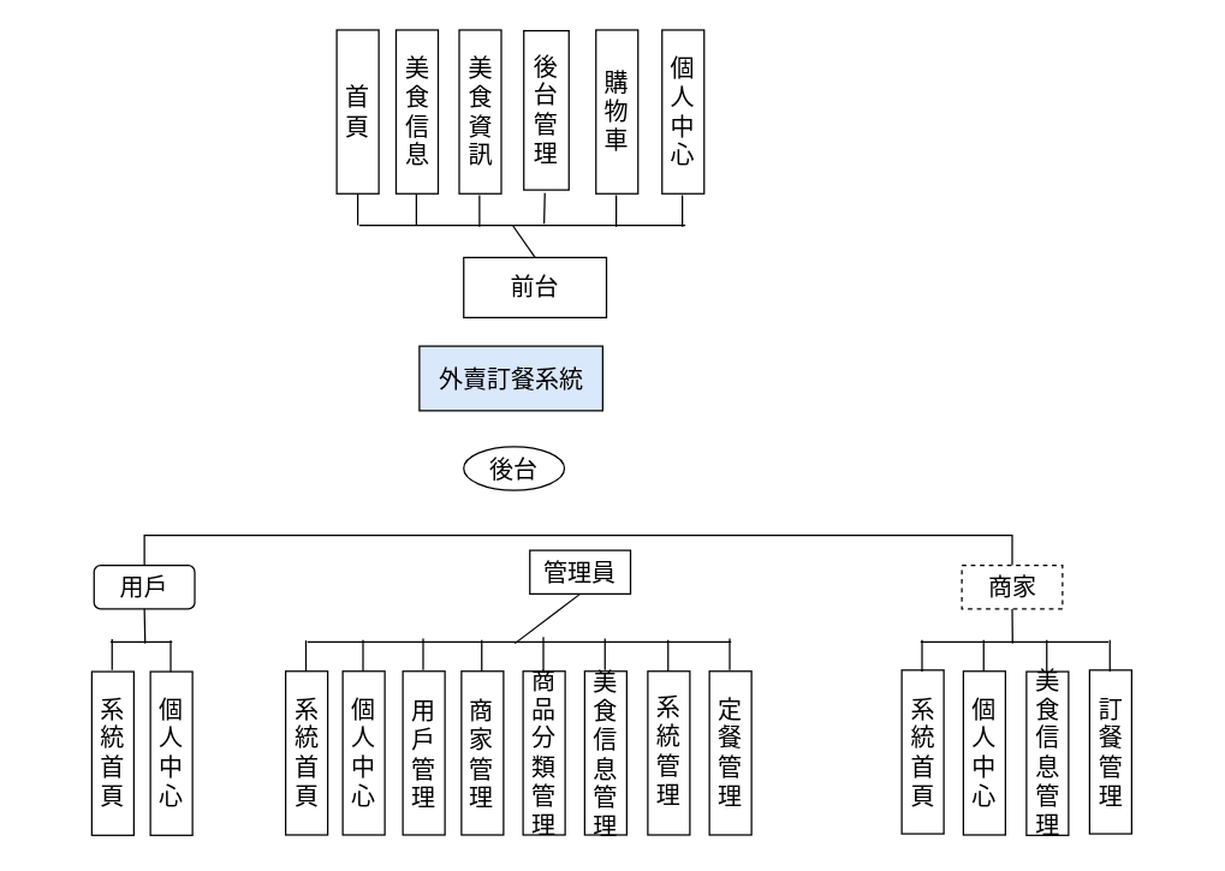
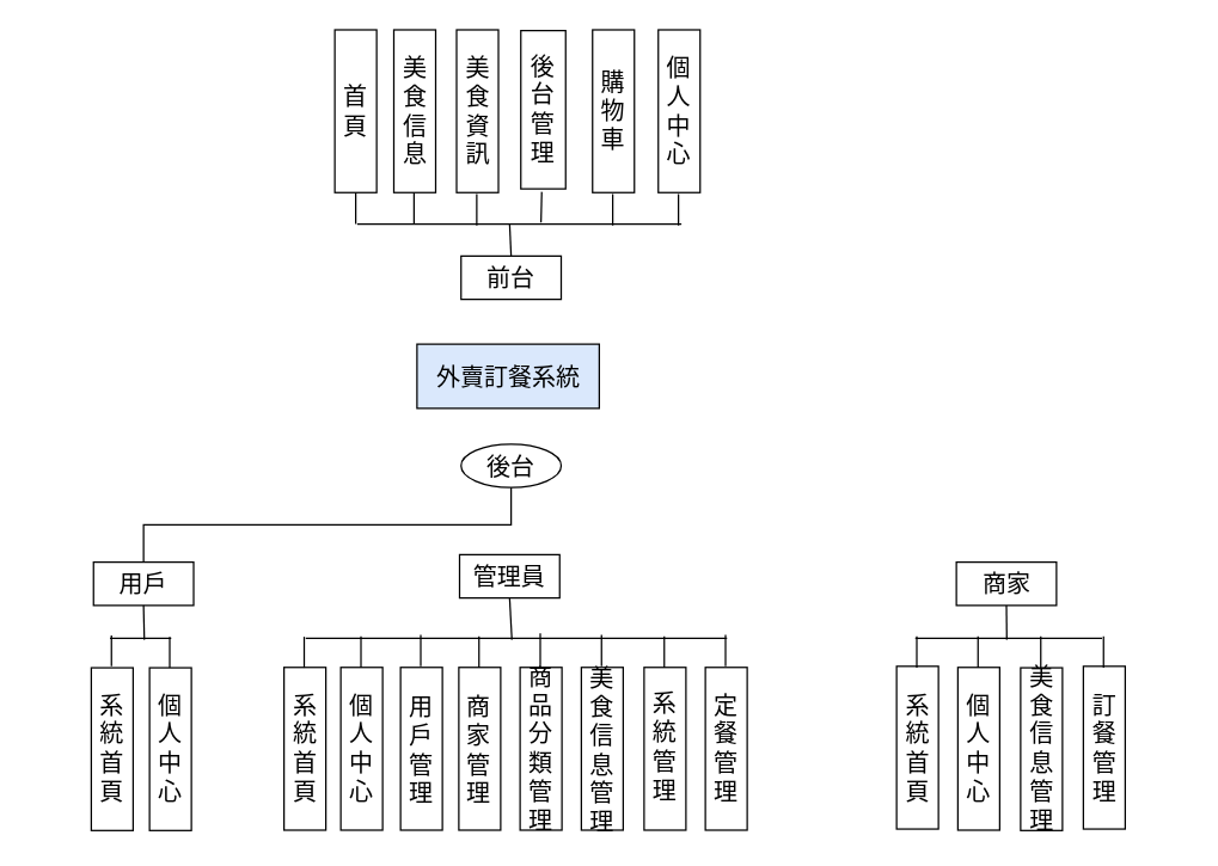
  <mxCell id="0" />
  <mxCell id="1" parent="0" />
  <mxCell id="2" value="" style="rounded=0;whiteSpace=wrap;html=1;fontSize=16;rotation=90;" parent="1" vertex="1"><mxGeometry x="183" y="60" width="109" height="28" as="geometry" /></mxCell>
  <mxCell id="3" value="首&lt;br&gt;頁" style="text;strokeColor=none;fillColor=none;html=1;align=center;verticalAlign=middle;whiteSpace=wrap;rounded=0;fontSize=16;" parent="1" vertex="1"><mxGeometry x="228" y="52.5" width="19" height="43" as="geometry" /></mxCell>
  <mxCell id="4" value="" style="rounded=0;whiteSpace=wrap;html=1;fontSize=16;rotation=90;" parent="1" vertex="1"><mxGeometry x="222.5" y="60" width="109" height="28" as="geometry" /></mxCell>
  <mxCell id="5" value="" style="rounded=0;whiteSpace=wrap;html=1;fontSize=16;rotation=90;" parent="1" vertex="1"><mxGeometry x="264.5" y="60" width="109" height="28" as="geometry" /></mxCell>
  <mxCell id="6" value="後&lt;br style=&quot;border-color: var(--border-color);&quot;&gt;台&lt;br style=&quot;border-color: var(--border-color);&quot;&gt;管&lt;br style=&quot;border-color: var(--border-color);&quot;&gt;理" style="rounded=0;whiteSpace=wrap;html=1;fontSize=16;rotation=0;" parent="1" vertex="1"><mxGeometry x="348" y="20" width="30" height="106" as="geometry" /></mxCell>
  <mxCell id="7" value="" style="rounded=0;whiteSpace=wrap;html=1;fontSize=16;rotation=90;" parent="1" vertex="1"><mxGeometry x="355.5" y="60" width="109" height="28" as="geometry" /></mxCell>
  <mxCell id="8" value="美&lt;br&gt;食&lt;br&gt;信&lt;br&gt;息" style="text;strokeColor=none;fillColor=none;html=1;align=center;verticalAlign=middle;whiteSpace=wrap;rounded=0;fontSize=16;" parent="1" vertex="1"><mxGeometry x="263.5" y="35.5" width="27" height="77" as="geometry" /></mxCell>
  <mxCell id="9" value="美&lt;br&gt;食&lt;br&gt;資&lt;br&gt;訊" style="text;strokeColor=none;fillColor=none;html=1;align=center;verticalAlign=middle;whiteSpace=wrap;rounded=0;fontSize=16;" parent="1" vertex="1"><mxGeometry x="307.5" y="35.5" width="23" height="77" as="geometry" /></mxCell>
  <mxCell id="10" value="購&lt;br&gt;物&lt;br&gt;車" style="text;strokeColor=none;fillColor=none;html=1;align=center;verticalAlign=middle;whiteSpace=wrap;rounded=0;fontSize=16;" parent="1" vertex="1"><mxGeometry x="394" y="45" width="32" height="58" as="geometry" /></mxCell>
  <mxCell id="11" value="" style="rounded=0;whiteSpace=wrap;html=1;fontSize=16;rotation=90;" parent="1" vertex="1"><mxGeometry x="399.5" y="60" width="109" height="28" as="geometry" /></mxCell>
  <mxCell id="12" value="個&lt;br&gt;人&lt;br&gt;中&lt;br&gt;心" style="text;strokeColor=none;fillColor=none;html=1;align=center;verticalAlign=middle;whiteSpace=wrap;rounded=0;fontSize=16;" parent="1" vertex="1"><mxGeometry x="441" y="36" width="26" height="76" as="geometry" /></mxCell>
- <mxCell id="13" value="前台" style="rounded=0;whiteSpace=wrap;html=1;fontSize=16;" parent="1" vertex="1"><mxGeometry x="308" y="171" width="95" height="40" as="geometry" /></mxCell>
+ <mxCell id="13" value="前台" style="rounded=0;whiteSpace=wrap;html=1;fontSize=16;" parent="1" vertex="1"><mxGeometry x="308" y="171" width="67" height="29" as="geometry" /></mxCell>
  <mxCell id="14" value="" style="endArrow=none;html=1;rounded=0;fontSize=12;startSize=8;endSize=8;curved=1;entryX=1;entryY=0.5;entryDx=0;entryDy=0;" parent="1" target="2" edge="1"><mxGeometry width="50" height="50" relative="1" as="geometry"><mxPoint x="237.5" y="149.5" as="sourcePoint" /><mxPoint x="440.5" y="185.5" as="targetPoint" /></mxGeometry></mxCell>
  <mxCell id="15" value="" style="endArrow=none;html=1;rounded=0;fontSize=12;startSize=8;endSize=8;curved=1;entryX=1;entryY=0.5;entryDx=0;entryDy=0;" parent="1" edge="1"><mxGeometry width="50" height="50" relative="1" as="geometry"><mxPoint x="276.5" y="149.5" as="sourcePoint" /><mxPoint x="276.5" y="128.5" as="targetPoint" /></mxGeometry></mxCell>
  <mxCell id="16" value="" style="endArrow=none;html=1;rounded=0;fontSize=12;startSize=8;endSize=8;curved=1;entryX=1;entryY=0.5;entryDx=0;entryDy=0;" parent="1" edge="1"><mxGeometry width="50" height="50" relative="1" as="geometry"><mxPoint x="409.5" y="150.5" as="sourcePoint" /><mxPoint x="409.5" y="129.5" as="targetPoint" /></mxGeometry></mxCell>
  <mxCell id="17" value="" style="endArrow=none;html=1;rounded=0;fontSize=12;startSize=8;endSize=8;curved=1;" parent="1" edge="1"><mxGeometry width="50" height="50" relative="1" as="geometry"><mxPoint x="361.5" y="148.5" as="sourcePoint" /><mxPoint x="362" y="128" as="targetPoint" /></mxGeometry></mxCell>
  <mxCell id="18" value="" style="endArrow=none;html=1;rounded=0;fontSize=12;startSize=8;endSize=8;curved=1;entryX=1;entryY=0.5;entryDx=0;entryDy=0;" parent="1" edge="1"><mxGeometry width="50" height="50" relative="1" as="geometry"><mxPoint x="318.5" y="150.5" as="sourcePoint" /><mxPoint x="318.5" y="129.5" as="targetPoint" /></mxGeometry></mxCell>
  <mxCell id="19" value="" style="endArrow=none;html=1;rounded=0;fontSize=12;startSize=8;endSize=8;curved=1;" parent="1" edge="1"><mxGeometry width="50" height="50" relative="1" as="geometry"><mxPoint x="453.5" y="150.5" as="sourcePoint" /><mxPoint x="453.5" y="129.5" as="targetPoint" /></mxGeometry></mxCell>
  <mxCell id="20" value="" style="endArrow=none;html=1;rounded=0;fontSize=12;startSize=8;endSize=8;curved=1;" parent="1" edge="1"><mxGeometry width="50" height="50" relative="1" as="geometry"><mxPoint x="238.5" y="149.5" as="sourcePoint" /><mxPoint x="455.5" y="149.5" as="targetPoint" /></mxGeometry></mxCell>
  <mxCell id="21" value="" style="endArrow=none;html=1;rounded=0;fontSize=12;startSize=8;endSize=8;curved=1;exitX=0.5;exitY=0;exitDx=0;exitDy=0;" parent="1" source="13" edge="1"><mxGeometry width="50" height="50" relative="1" as="geometry"><mxPoint x="390.5" y="235.5" as="sourcePoint" /><mxPoint x="340.5" y="149.5" as="targetPoint" /></mxGeometry></mxCell>
  <mxCell id="22" value="外賣訂餐系統" style="rounded=0;whiteSpace=wrap;html=1;fontSize=16;fillColor=#dae8fc;" parent="1" vertex="1"><mxGeometry x="278.5" y="230" width="122" height="43" as="geometry" /></mxCell>
  <mxCell id="23" value="後台" style="ellipse;whiteSpace=wrap;html=1;fontSize=16;" parent="1" vertex="1"><mxGeometry x="308" y="297" width="67" height="29" as="geometry" /></mxCell>
- <mxCell id="24" style="edgeStyle=orthogonalEdgeStyle;rounded=0;orthogonalLoop=1;jettySize=auto;html=1;exitX=0.5;exitY=0;exitDx=0;exitDy=0;entryX=0.5;entryY=0;entryDx=0;entryDy=0;endArrow=none;endFill=0;" edge="1" parent="1" source="25" target="48"><mxGeometry relative="1" as="geometry" /></mxCell>
- <mxCell id="25" value="用戶" style="whiteSpace=wrap;html=1;fontSize=16;rounded=1;" parent="1" vertex="1"><mxGeometry x="62" y="376" width="67" height="29" as="geometry" /></mxCell>
+ <mxCell id="24" style="edgeStyle=orthogonalEdgeStyle;rounded=0;orthogonalLoop=1;jettySize=auto;html=1;exitX=0.5;exitY=0;exitDx=0;exitDy=0;endArrow=none;endFill=0;" edge="1" parent="1" source="25" target="23"><mxGeometry relative="1" as="geometry" /></mxCell>
+ <mxCell id="25" value="用戶" style="rounded=0;whiteSpace=wrap;html=1;fontSize=16;" parent="1" vertex="1"><mxGeometry x="62" y="376" width="67" height="29" as="geometry" /></mxCell>
  <mxCell id="26" value="" style="rounded=0;whiteSpace=wrap;html=1;fontSize=16;rotation=90;" parent="1" vertex="1"><mxGeometry x="20" y="487.25" width="109" height="28" as="geometry" /></mxCell>
  <mxCell id="27" value="" style="rounded=0;whiteSpace=wrap;html=1;fontSize=16;rotation=90;" parent="1" vertex="1"><mxGeometry x="59" y="487.25" width="109" height="28" as="geometry" /></mxCell>
  <mxCell id="28" value="系&lt;br&gt;統&lt;br&gt;首&lt;br&gt;頁" style="text;strokeColor=none;fillColor=none;html=1;align=center;verticalAlign=middle;whiteSpace=wrap;rounded=0;fontSize=16;" parent="1" vertex="1"><mxGeometry x="59" y="458" width="31" height="86.5" as="geometry" /></mxCell>
  <mxCell id="29" value="個&lt;br&gt;人&lt;br&gt;中&lt;br&gt;心" style="text;strokeColor=none;fillColor=none;html=1;align=center;verticalAlign=middle;whiteSpace=wrap;rounded=0;fontSize=16;" parent="1" vertex="1"><mxGeometry x="98" y="460.5" width="31" height="81" as="geometry" /></mxCell>
- <mxCell id="30" value="管理員" style="rounded=0;whiteSpace=wrap;html=1;fontSize=16;" parent="1" vertex="1"><mxGeometry x="352" y="366" width="67" height="29" as="geometry" /></mxCell>
+ <mxCell id="30" value="管理員" style="rounded=0;whiteSpace=wrap;html=1;fontSize=16;" parent="1" vertex="1"><mxGeometry x="307" y="371" width="67" height="29" as="geometry" /></mxCell>
  <mxCell id="31" value="" style="rounded=0;whiteSpace=wrap;html=1;fontSize=16;rotation=90;" parent="1" vertex="1"><mxGeometry x="431" y="487" width="109" height="28" as="geometry" /></mxCell>
  <mxCell id="32" value="" style="rounded=0;whiteSpace=wrap;html=1;fontSize=16;rotation=90;" parent="1" vertex="1"><mxGeometry x="390" y="487" width="109" height="28" as="geometry" /></mxCell>
  <mxCell id="33" value="" style="rounded=0;whiteSpace=wrap;html=1;fontSize=16;rotation=90;" parent="1" vertex="1"><mxGeometry x="348" y="487" width="109" height="28" as="geometry" /></mxCell>
  <mxCell id="34" value="" style="rounded=0;whiteSpace=wrap;html=1;fontSize=16;rotation=90;" parent="1" vertex="1"><mxGeometry x="307" y="487" width="109" height="28" as="geometry" /></mxCell>
  <mxCell id="35" value="" style="rounded=0;whiteSpace=wrap;html=1;fontSize=16;rotation=90;" parent="1" vertex="1"><mxGeometry x="266" y="487" width="109" height="28" as="geometry" /></mxCell>
  <mxCell id="36" value="" style="rounded=0;whiteSpace=wrap;html=1;fontSize=16;rotation=90;" parent="1" vertex="1"><mxGeometry x="227" y="487" width="109" height="28" as="geometry" /></mxCell>
  <mxCell id="37" value="" style="rounded=0;whiteSpace=wrap;html=1;fontSize=16;rotation=90;" parent="1" vertex="1"><mxGeometry x="187" y="487" width="109" height="28" as="geometry" /></mxCell>
  <mxCell id="38" value="" style="rounded=0;whiteSpace=wrap;html=1;fontSize=16;rotation=90;" parent="1" vertex="1"><mxGeometry x="149" y="487" width="109" height="28" as="geometry" /></mxCell>
  <mxCell id="39" value="系&lt;br&gt;統&lt;br&gt;首&lt;br&gt;頁" style="text;strokeColor=none;fillColor=none;html=1;align=center;verticalAlign=middle;whiteSpace=wrap;rounded=0;fontSize=16;" parent="1" vertex="1"><mxGeometry x="193.5" y="462.75" width="20" height="77" as="geometry" /></mxCell>
  <mxCell id="40" value="個&lt;br&gt;人&lt;br&gt;中&lt;br&gt;心" style="text;strokeColor=none;fillColor=none;html=1;align=center;verticalAlign=middle;whiteSpace=wrap;rounded=0;fontSize=16;" parent="1" vertex="1"><mxGeometry x="230" y="459.75" width="23" height="83" as="geometry" /></mxCell>
  <mxCell id="41" value="用戶管理" style="text;strokeColor=none;fillColor=none;html=1;align=center;verticalAlign=middle;whiteSpace=wrap;rounded=0;fontSize=16;" parent="1" vertex="1"><mxGeometry x="271" y="460.5" width="21" height="83" as="geometry" /></mxCell>
  <mxCell id="42" value="商&lt;br&gt;家&lt;br&gt;管&lt;br&gt;理" style="text;strokeColor=none;fillColor=none;html=1;align=center;verticalAlign=middle;whiteSpace=wrap;rounded=0;fontSize=16;" parent="1" vertex="1"><mxGeometry x="309" y="464.5" width="22" height="75" as="geometry" /></mxCell>
  <mxCell id="43" value="商&lt;br&gt;品&lt;br&gt;分&lt;br&gt;類&lt;br&gt;管&lt;br&gt;理" style="text;strokeColor=none;fillColor=none;html=1;align=center;verticalAlign=middle;whiteSpace=wrap;rounded=0;fontSize=16;" parent="1" vertex="1"><mxGeometry x="350" y="444.75" width="23" height="113" as="geometry" /></mxCell>
  <mxCell id="44" value="美&lt;br&gt;食&lt;br&gt;信&lt;br&gt;息&lt;br&gt;管&lt;br&gt;理" style="text;strokeColor=none;fillColor=none;html=1;align=center;verticalAlign=middle;whiteSpace=wrap;rounded=0;fontSize=16;" parent="1" vertex="1"><mxGeometry x="389" y="446.75" width="27" height="111" as="geometry" /></mxCell>
  <mxCell id="45" value="系&lt;br&gt;統&lt;br&gt;管&lt;br&gt;理" style="text;strokeColor=none;fillColor=none;html=1;align=center;verticalAlign=middle;whiteSpace=wrap;rounded=0;fontSize=16;" parent="1" vertex="1"><mxGeometry x="429" y="459.75" width="31" height="81" as="geometry" /></mxCell>
  <mxCell id="46" value="定&lt;br&gt;餐&lt;br&gt;管&lt;br&gt;理" style="text;strokeColor=none;fillColor=none;html=1;align=center;verticalAlign=middle;whiteSpace=wrap;rounded=0;fontSize=16;" parent="1" vertex="1"><mxGeometry x="473.25" y="465.75" width="24.5" height="71" as="geometry" /></mxCell>
  <mxCell id="47" style="edgeStyle=orthogonalEdgeStyle;rounded=0;orthogonalLoop=1;jettySize=auto;html=1;exitX=0.5;exitY=1;exitDx=0;exitDy=0;endArrow=none;endFill=0;" edge="1" parent="1" source="48"><mxGeometry relative="1" as="geometry"><mxPoint x="673.25" y="428" as="targetPoint" /></mxGeometry></mxCell>
- <mxCell id="48" value="商家" style="rounded=0;whiteSpace=wrap;html=1;fontSize=16;dashed=1;" parent="1" vertex="1"><mxGeometry x="639.5" y="376" width="67" height="29" as="geometry" /></mxCell>
+ <mxCell id="48" value="商家" style="rounded=0;whiteSpace=wrap;html=1;fontSize=16;" parent="1" vertex="1"><mxGeometry x="639.5" y="376" width="67" height="29" as="geometry" /></mxCell>
  <mxCell id="49" value="" style="rounded=0;whiteSpace=wrap;html=1;fontSize=16;rotation=90;" parent="1" vertex="1"><mxGeometry x="559" y="486.25" width="109" height="28" as="geometry" /></mxCell>
  <mxCell id="50" value="" style="rounded=0;whiteSpace=wrap;html=1;fontSize=16;rotation=90;" parent="1" vertex="1"><mxGeometry x="600" y="487" width="109" height="28" as="geometry" /></mxCell>
  <mxCell id="51" value="" style="rounded=0;whiteSpace=wrap;html=1;fontSize=16;rotation=90;" parent="1" vertex="1"><mxGeometry x="642" y="487.25" width="109" height="28" as="geometry" /></mxCell>
  <mxCell id="52" value="" style="rounded=0;whiteSpace=wrap;html=1;fontSize=16;rotation=90;" parent="1" vertex="1"><mxGeometry x="684" y="486.25" width="109" height="28" as="geometry" /></mxCell>
  <mxCell id="53" value="系&lt;br&gt;統&lt;br&gt;首&lt;br&gt;頁" style="text;strokeColor=none;fillColor=none;html=1;align=center;verticalAlign=middle;whiteSpace=wrap;rounded=0;fontSize=16;" parent="1" vertex="1"><mxGeometry x="602.5" y="460.75" width="22" height="81" as="geometry" /></mxCell>
  <mxCell id="54" value="個&lt;br&gt;人&lt;br&gt;中&lt;br&gt;心" style="text;strokeColor=none;fillColor=none;html=1;align=center;verticalAlign=middle;whiteSpace=wrap;rounded=0;fontSize=16;" parent="1" vertex="1"><mxGeometry x="643" y="462.75" width="23" height="77" as="geometry" /></mxCell>
  <mxCell id="55" value="美&lt;br&gt;食&lt;br&gt;信&lt;br&gt;息&lt;br&gt;管&lt;br&gt;理" style="text;strokeColor=none;fillColor=none;html=1;align=center;verticalAlign=middle;whiteSpace=wrap;rounded=0;fontSize=16;" parent="1" vertex="1"><mxGeometry x="686.5" y="445.75" width="20" height="111" as="geometry" /></mxCell>
  <mxCell id="56" value="訂&lt;br&gt;餐&lt;br&gt;管&lt;br&gt;理" style="text;strokeColor=none;fillColor=none;html=1;align=center;verticalAlign=middle;whiteSpace=wrap;rounded=0;fontSize=16;" parent="1" vertex="1"><mxGeometry x="723.5" y="463.75" width="30" height="75" as="geometry" /></mxCell>
  <mxCell id="57" value="" style="endArrow=none;html=1;rounded=0;fontSize=12;startSize=8;endSize=8;curved=1;" parent="1" edge="1"><mxGeometry width="50" height="50" relative="1" as="geometry"><mxPoint x="361" y="444.75" as="sourcePoint" /><mxPoint x="361" y="423.75" as="targetPoint" /></mxGeometry></mxCell>
  <mxCell id="58" value="" style="endArrow=none;html=1;rounded=0;fontSize=12;startSize=8;endSize=8;curved=1;" parent="1" edge="1"><mxGeometry width="50" height="50" relative="1" as="geometry"><mxPoint x="485" y="445.75" as="sourcePoint" /><mxPoint x="485" y="424.75" as="targetPoint" /></mxGeometry></mxCell>
  <mxCell id="59" value="" style="endArrow=none;html=1;rounded=0;fontSize=12;startSize=8;endSize=8;curved=1;" parent="1" edge="1"><mxGeometry width="50" height="50" relative="1" as="geometry"><mxPoint x="320" y="446.75" as="sourcePoint" /><mxPoint x="320" y="425.75" as="targetPoint" /></mxGeometry></mxCell>
  <mxCell id="60" value="" style="endArrow=none;html=1;rounded=0;fontSize=12;startSize=8;endSize=8;curved=1;" parent="1" edge="1"><mxGeometry width="50" height="50" relative="1" as="geometry"><mxPoint x="281" y="445.75" as="sourcePoint" /><mxPoint x="281" y="424.75" as="targetPoint" /></mxGeometry></mxCell>
  <mxCell id="61" value="" style="endArrow=none;html=1;rounded=0;fontSize=12;startSize=8;endSize=8;curved=1;" parent="1" edge="1"><mxGeometry width="50" height="50" relative="1" as="geometry"><mxPoint x="402" y="445.75" as="sourcePoint" /><mxPoint x="402" y="424.75" as="targetPoint" /></mxGeometry></mxCell>
  <mxCell id="62" value="" style="endArrow=none;html=1;rounded=0;fontSize=12;startSize=8;endSize=8;curved=1;" parent="1" edge="1"><mxGeometry width="50" height="50" relative="1" as="geometry"><mxPoint x="444" y="446.75" as="sourcePoint" /><mxPoint x="444" y="425.75" as="targetPoint" /></mxGeometry></mxCell>
  <mxCell id="63" value="" style="endArrow=none;html=1;rounded=0;fontSize=12;startSize=8;endSize=8;curved=1;" parent="1" edge="1"><mxGeometry width="50" height="50" relative="1" as="geometry"><mxPoint x="241" y="446.75" as="sourcePoint" /><mxPoint x="241" y="425.75" as="targetPoint" /></mxGeometry></mxCell>
  <mxCell id="64" value="" style="endArrow=none;html=1;rounded=0;fontSize=12;startSize=8;endSize=8;curved=1;" parent="1" edge="1"><mxGeometry width="50" height="50" relative="1" as="geometry"><mxPoint x="203" y="446.75" as="sourcePoint" /><mxPoint x="203" y="426" as="targetPoint" /></mxGeometry></mxCell>
  <mxCell id="65" value="" style="endArrow=none;html=1;rounded=0;fontSize=12;startSize=8;endSize=8;curved=1;" parent="1" edge="1"><mxGeometry width="50" height="50" relative="1" as="geometry"><mxPoint x="74" y="445.75" as="sourcePoint" /><mxPoint x="74" y="425" as="targetPoint" /></mxGeometry></mxCell>
  <mxCell id="66" value="" style="endArrow=none;html=1;rounded=0;fontSize=12;startSize=8;endSize=8;curved=1;" parent="1" edge="1"><mxGeometry width="50" height="50" relative="1" as="geometry"><mxPoint x="113" y="446.75" as="sourcePoint" /><mxPoint x="113" y="426" as="targetPoint" /></mxGeometry></mxCell>
  <mxCell id="67" value="" style="endArrow=none;html=1;rounded=0;fontSize=12;startSize=8;endSize=8;curved=1;" parent="1" edge="1"><mxGeometry width="50" height="50" relative="1" as="geometry"><mxPoint x="613" y="446.75" as="sourcePoint" /><mxPoint x="613" y="425.75" as="targetPoint" /></mxGeometry></mxCell>
  <mxCell id="68" value="" style="endArrow=none;html=1;rounded=0;fontSize=12;startSize=8;endSize=8;curved=1;" parent="1" edge="1"><mxGeometry width="50" height="50" relative="1" as="geometry"><mxPoint x="654" y="446.75" as="sourcePoint" /><mxPoint x="654" y="425.75" as="targetPoint" /></mxGeometry></mxCell>
  <mxCell id="69" value="" style="endArrow=none;html=1;rounded=0;fontSize=12;startSize=8;endSize=8;curved=1;" parent="1" edge="1"><mxGeometry width="50" height="50" relative="1" as="geometry"><mxPoint x="696" y="446.75" as="sourcePoint" /><mxPoint x="696" y="425.75" as="targetPoint" /></mxGeometry></mxCell>
  <mxCell id="70" value="" style="endArrow=none;html=1;rounded=0;fontSize=12;startSize=8;endSize=8;curved=1;" parent="1" edge="1"><mxGeometry width="50" height="50" relative="1" as="geometry"><mxPoint x="738" y="446.75" as="sourcePoint" /><mxPoint x="738" y="425.75" as="targetPoint" /></mxGeometry></mxCell>
  <mxCell id="71" value="" style="endArrow=none;html=1;rounded=0;fontSize=12;startSize=8;endSize=8;curved=1;" parent="1" edge="1"><mxGeometry width="50" height="50" relative="1" as="geometry"><mxPoint x="612" y="427" as="sourcePoint" /><mxPoint x="737" y="427" as="targetPoint" /></mxGeometry></mxCell>
  <mxCell id="72" style="edgeStyle=none;curved=1;rounded=0;orthogonalLoop=1;jettySize=auto;html=1;entryX=0.5;entryY=1;entryDx=0;entryDy=0;fontSize=12;startSize=8;endSize=8;" parent="1" source="48" target="48" edge="1"><mxGeometry relative="1" as="geometry" /></mxCell>
  <mxCell id="73" value="" style="endArrow=none;html=1;rounded=0;fontSize=12;startSize=8;endSize=8;curved=1;" parent="1" edge="1"><mxGeometry width="50" height="50" relative="1" as="geometry"><mxPoint x="204" y="427" as="sourcePoint" /><mxPoint x="486" y="427" as="targetPoint" /></mxGeometry></mxCell>
  <mxCell id="74" value="" style="endArrow=none;html=1;rounded=0;fontSize=12;startSize=8;endSize=8;curved=1;entryX=0.5;entryY=1;entryDx=0;entryDy=0;" parent="1" target="30" edge="1"><mxGeometry width="50" height="50" relative="1" as="geometry"><mxPoint x="342" y="428" as="sourcePoint" /><mxPoint x="456" y="421" as="targetPoint" /></mxGeometry></mxCell>
  <mxCell id="75" value="" style="endArrow=none;html=1;rounded=0;fontSize=12;startSize=8;endSize=8;curved=1;" parent="1" edge="1"><mxGeometry width="50" height="50" relative="1" as="geometry"><mxPoint x="73" y="427" as="sourcePoint" /><mxPoint x="114" y="427" as="targetPoint" /></mxGeometry></mxCell>
  <mxCell id="76" value="" style="endArrow=none;html=1;rounded=0;fontSize=12;startSize=8;endSize=8;curved=1;entryX=0.5;entryY=1;entryDx=0;entryDy=0;" parent="1" target="25" edge="1"><mxGeometry width="50" height="50" relative="1" as="geometry"><mxPoint x="96" y="428" as="sourcePoint" /><mxPoint x="289" y="421" as="targetPoint" /></mxGeometry></mxCell>
